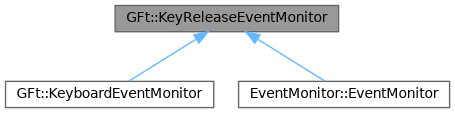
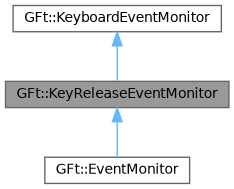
  digraph {
    node [color=gray40 fillcolor=white fontname=Helvetica fontsize=10 shape=box style=filled]
    edge [color=steelblue1 dir=back fontname=Helvetica fontsize=10 labelfontname=Helvetica labelfontsize=10 style=solid]
    n1 [fillcolor=grey60 fontcolor=black height=0.2 label="GFt::KeyReleaseEventMonitor" width=0.4]
    n2 [height=0.2 label="GFt::KeyboardEventMonitor" width=0.4]
-   n3 [height=0.2 label="EventMonitor::EventMonitor" width=0.4]
-   n1 -> n2
+   n3 [height=0.2 label="GFt::EventMonitor" width=0.4]
+   n2 -> n1
    n1 -> n3
  }
